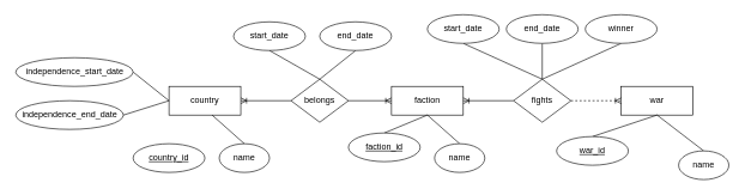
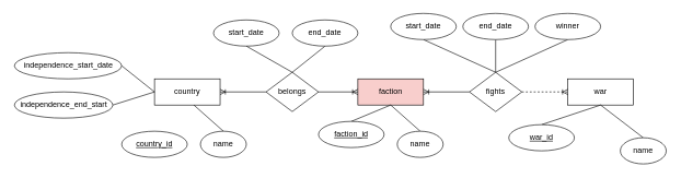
  <mxCell id="0" />
  <mxCell id="1" parent="0" />
- <mxCell id="2" value="faction" style="whiteSpace=wrap;html=1;align=center;" vertex="1" parent="1"><mxGeometry x="544" y="120" width="100" height="40" as="geometry" /></mxCell>
+ <mxCell id="2" value="faction" style="whiteSpace=wrap;html=1;align=center;fillColor=#f8cecc;" vertex="1" parent="1"><mxGeometry x="544" y="120" width="100" height="40" as="geometry" /></mxCell>
  <mxCell id="3" style="edgeStyle=none;rounded=0;orthogonalLoop=1;jettySize=auto;html=1;exitX=0.5;exitY=0;exitDx=0;exitDy=0;endArrow=none;endFill=0;" edge="1" parent="1" source="4"><mxGeometry relative="1" as="geometry"><mxPoint x="594" y="160" as="targetPoint" /></mxGeometry></mxCell>
  <mxCell id="4" value="name" style="ellipse;whiteSpace=wrap;html=1;align=center;" vertex="1" parent="1"><mxGeometry x="604" y="200" width="70" height="40" as="geometry" /></mxCell>
  <mxCell id="5" value="war" style="whiteSpace=wrap;html=1;align=center;" vertex="1" parent="1"><mxGeometry x="864" y="120" width="100" height="40" as="geometry" /></mxCell>
  <mxCell id="6" style="edgeStyle=none;rounded=0;orthogonalLoop=1;jettySize=auto;html=1;exitX=0.5;exitY=0;exitDx=0;exitDy=0;entryX=0.5;entryY=1;entryDx=0;entryDy=0;endArrow=none;endFill=0;" edge="1" parent="1" source="7" target="2"><mxGeometry relative="1" as="geometry" /></mxCell>
  <mxCell id="7" value="faction_id" style="ellipse;whiteSpace=wrap;html=1;align=center;fontStyle=4;" vertex="1" parent="1"><mxGeometry x="484" y="185" width="100" height="40" as="geometry" /></mxCell>
  <mxCell id="8" style="edgeStyle=none;rounded=0;orthogonalLoop=1;jettySize=auto;html=1;exitX=0.5;exitY=0;exitDx=0;exitDy=0;entryX=0.5;entryY=1;entryDx=0;entryDy=0;endArrow=none;endFill=0;" edge="1" parent="1" source="9" target="5"><mxGeometry relative="1" as="geometry" /></mxCell>
  <mxCell id="9" value="name" style="ellipse;whiteSpace=wrap;html=1;align=center;" vertex="1" parent="1"><mxGeometry x="944" y="210" width="70" height="40" as="geometry" /></mxCell>
  <mxCell id="10" style="rounded=0;orthogonalLoop=1;jettySize=auto;html=1;exitX=0.5;exitY=0;exitDx=0;exitDy=0;entryX=0.5;entryY=1;entryDx=0;entryDy=0;endArrow=none;endFill=0;" edge="1" parent="1" source="11" target="5"><mxGeometry relative="1" as="geometry" /></mxCell>
  <mxCell id="11" value="war_id" style="ellipse;whiteSpace=wrap;html=1;align=center;fontStyle=4;" vertex="1" parent="1"><mxGeometry x="774" y="190" width="100" height="40" as="geometry" /></mxCell>
  <mxCell id="12" style="edgeStyle=none;rounded=0;orthogonalLoop=1;jettySize=auto;html=1;exitX=1;exitY=0.5;exitDx=0;exitDy=0;entryX=0;entryY=0.5;entryDx=0;entryDy=0;endArrow=ERoneToMany;endFill=0;dashed=1;" edge="1" parent="1" source="14" target="5"><mxGeometry relative="1" as="geometry" /></mxCell>
  <mxCell id="13" style="edgeStyle=none;rounded=0;orthogonalLoop=1;jettySize=auto;html=1;exitX=0;exitY=0.5;exitDx=0;exitDy=0;endArrow=ERoneToMany;endFill=0;" edge="1" parent="1" source="14" target="2"><mxGeometry relative="1" as="geometry" /></mxCell>
  <mxCell id="14" value="fights" style="shape=rhombus;perimeter=rhombusPerimeter;whiteSpace=wrap;html=1;align=center;" vertex="1" parent="1"><mxGeometry x="714" y="110" width="80" height="60" as="geometry" /></mxCell>
  <mxCell id="15" style="edgeStyle=none;rounded=0;orthogonalLoop=1;jettySize=auto;html=1;exitX=0.5;exitY=1;exitDx=0;exitDy=0;entryX=0.5;entryY=0;entryDx=0;entryDy=0;endArrow=none;endFill=0;" edge="1" parent="1" source="16" target="14"><mxGeometry relative="1" as="geometry" /></mxCell>
  <mxCell id="16" value="start_date" style="ellipse;whiteSpace=wrap;html=1;align=center;" vertex="1" parent="1"><mxGeometry x="594" y="20" width="100" height="40" as="geometry" /></mxCell>
  <mxCell id="17" style="edgeStyle=none;rounded=0;orthogonalLoop=1;jettySize=auto;html=1;exitX=0.5;exitY=1;exitDx=0;exitDy=0;entryX=0.5;entryY=0;entryDx=0;entryDy=0;endArrow=none;endFill=0;" edge="1" parent="1" source="18" target="14"><mxGeometry relative="1" as="geometry" /></mxCell>
  <mxCell id="18" value="end_date" style="ellipse;whiteSpace=wrap;html=1;align=center;" vertex="1" parent="1"><mxGeometry x="704" y="20" width="100" height="40" as="geometry" /></mxCell>
  <mxCell id="19" style="edgeStyle=none;rounded=0;orthogonalLoop=1;jettySize=auto;html=1;exitX=0.5;exitY=1;exitDx=0;exitDy=0;endArrow=none;endFill=0;" edge="1" parent="1" source="20"><mxGeometry relative="1" as="geometry"><mxPoint x="754" y="110" as="targetPoint" /></mxGeometry></mxCell>
  <mxCell id="20" value="winner" style="ellipse;whiteSpace=wrap;html=1;align=center;" vertex="1" parent="1"><mxGeometry x="814" y="20" width="100" height="40" as="geometry" /></mxCell>
  <mxCell id="21" value="country" style="whiteSpace=wrap;html=1;align=center;" vertex="1" parent="1"><mxGeometry x="234" y="120" width="100" height="40" as="geometry" /></mxCell>
  <mxCell id="22" style="edgeStyle=none;rounded=0;orthogonalLoop=1;jettySize=auto;html=1;exitX=1;exitY=0.5;exitDx=0;exitDy=0;entryX=0;entryY=0.5;entryDx=0;entryDy=0;endArrow=ERoneToMany;endFill=0;" edge="1" parent="1" source="24" target="2"><mxGeometry relative="1" as="geometry" /></mxCell>
  <mxCell id="23" style="edgeStyle=none;rounded=0;orthogonalLoop=1;jettySize=auto;html=1;exitX=0;exitY=0.5;exitDx=0;exitDy=0;entryX=1;entryY=0.5;entryDx=0;entryDy=0;endArrow=ERoneToMany;endFill=0;" edge="1" parent="1" source="24" target="21"><mxGeometry relative="1" as="geometry" /></mxCell>
  <mxCell id="24" value="belongs" style="shape=rhombus;perimeter=rhombusPerimeter;whiteSpace=wrap;html=1;align=center;" vertex="1" parent="1"><mxGeometry x="404" y="110" width="80" height="60" as="geometry" /></mxCell>
  <mxCell id="25" style="edgeStyle=none;rounded=0;orthogonalLoop=1;jettySize=auto;html=1;exitX=0.5;exitY=0;exitDx=0;exitDy=0;endArrow=none;endFill=0;" edge="1" parent="1" source="26"><mxGeometry relative="1" as="geometry"><mxPoint x="294" y="160" as="targetPoint" /></mxGeometry></mxCell>
  <mxCell id="26" value="name" style="ellipse;whiteSpace=wrap;html=1;align=center;" vertex="1" parent="1"><mxGeometry x="304" y="200" width="70" height="40" as="geometry" /></mxCell>
  <mxCell id="27" value="country_id" style="ellipse;whiteSpace=wrap;html=1;align=center;fontStyle=4;" vertex="1" parent="1"><mxGeometry x="184" y="200" width="100" height="40" as="geometry" /></mxCell>
  <mxCell id="28" style="edgeStyle=none;rounded=0;orthogonalLoop=1;jettySize=auto;html=1;exitX=0.5;exitY=1;exitDx=0;exitDy=0;entryX=0.5;entryY=0;entryDx=0;entryDy=0;endArrow=none;endFill=0;" edge="1" parent="1" source="29"><mxGeometry relative="1" as="geometry"><mxPoint y="110" as="targetPoint" x="444" /></mxGeometry></mxCell>
  <mxCell id="29" value="start_date" style="ellipse;whiteSpace=wrap;html=1;align=center;" vertex="1" parent="1"><mxGeometry x="324" y="30" width="100" height="40" as="geometry" /></mxCell>
  <mxCell id="30" style="edgeStyle=none;rounded=0;orthogonalLoop=1;jettySize=auto;html=1;exitX=0.5;exitY=1;exitDx=0;exitDy=0;entryX=0.5;entryY=0;entryDx=0;entryDy=0;endArrow=none;endFill=0;" edge="1" parent="1" source="31"><mxGeometry relative="1" as="geometry"><mxPoint y="110" as="targetPoint" x="444" /></mxGeometry></mxCell>
  <mxCell id="31" value="end_date" style="ellipse;whiteSpace=wrap;html=1;align=center;" vertex="1" parent="1"><mxGeometry y="30" width="100" height="40" as="geometry" x="444" /></mxCell>
  <mxCell id="32" style="edgeStyle=none;rounded=0;orthogonalLoop=1;jettySize=auto;html=1;exitX=1;exitY=0.5;exitDx=0;exitDy=0;entryX=0;entryY=0.5;entryDx=0;entryDy=0;endArrow=none;endFill=0;" edge="1" parent="1" source="33" target="21"><mxGeometry relative="1" as="geometry" /></mxCell>
  <mxCell id="33" value="independence_start_date" style="ellipse;whiteSpace=wrap;html=1;align=center;" vertex="1" parent="1"><mxGeometry x="20.5" y="80" width="163.5" height="40" as="geometry" /></mxCell>
  <mxCell id="34" style="edgeStyle=none;rounded=0;orthogonalLoop=1;jettySize=auto;html=1;exitX=1;exitY=0.5;exitDx=0;exitDy=0;entryX=0;entryY=0.5;entryDx=0;entryDy=0;endArrow=none;endFill=0;" edge="1" parent="1" source="35" target="21"><mxGeometry relative="1" as="geometry" /></mxCell>
- <mxCell id="35" value="independence_end_date" style="ellipse;whiteSpace=wrap;html=1;align=center;" vertex="1" parent="1"><mxGeometry x="20.5" y="140" width="150" height="40" as="geometry" /></mxCell>
+ <mxCell id="35" value="independence_end_start" style="ellipse;whiteSpace=wrap;html=1;align=center;" vertex="1" parent="1"><mxGeometry x="20.5" y="140" width="150" height="40" as="geometry" /></mxCell>
